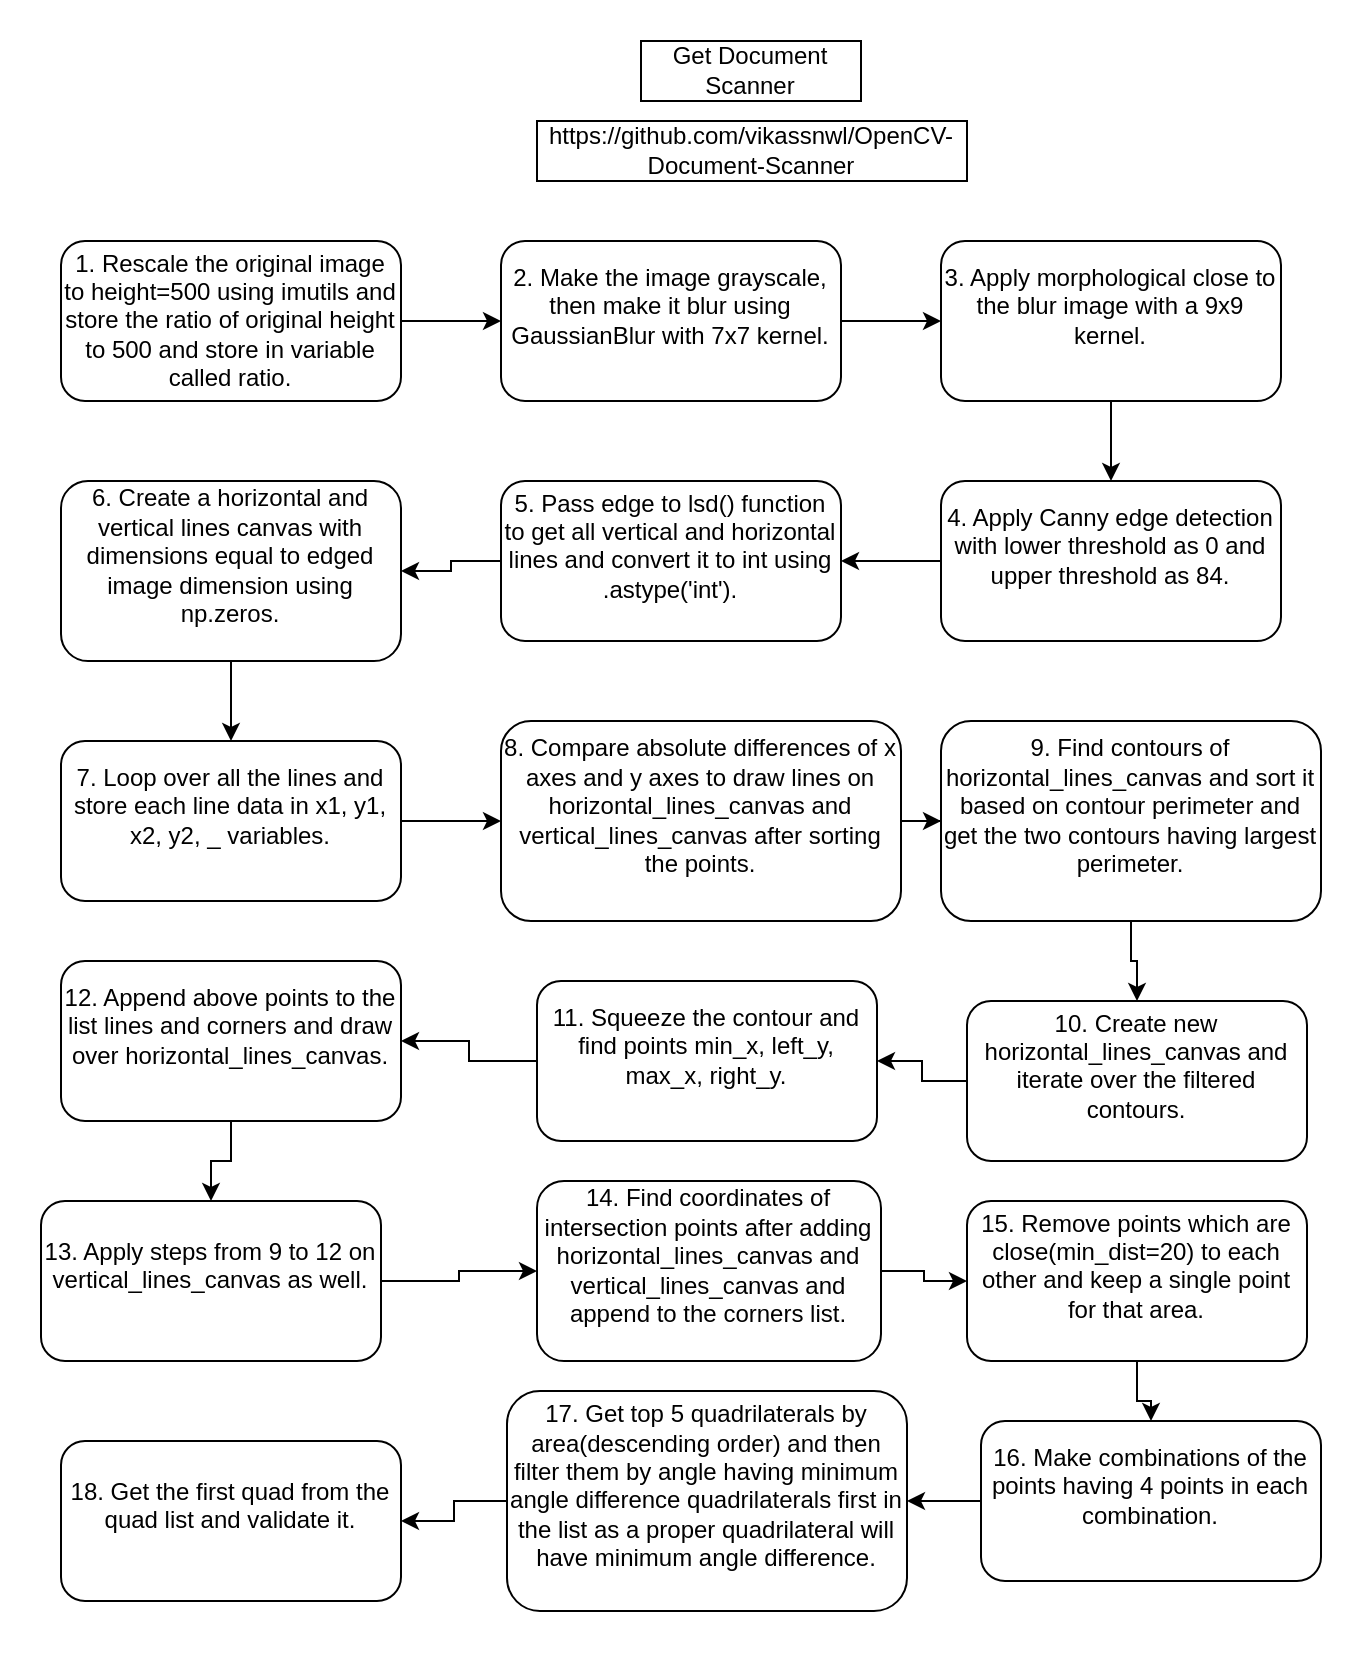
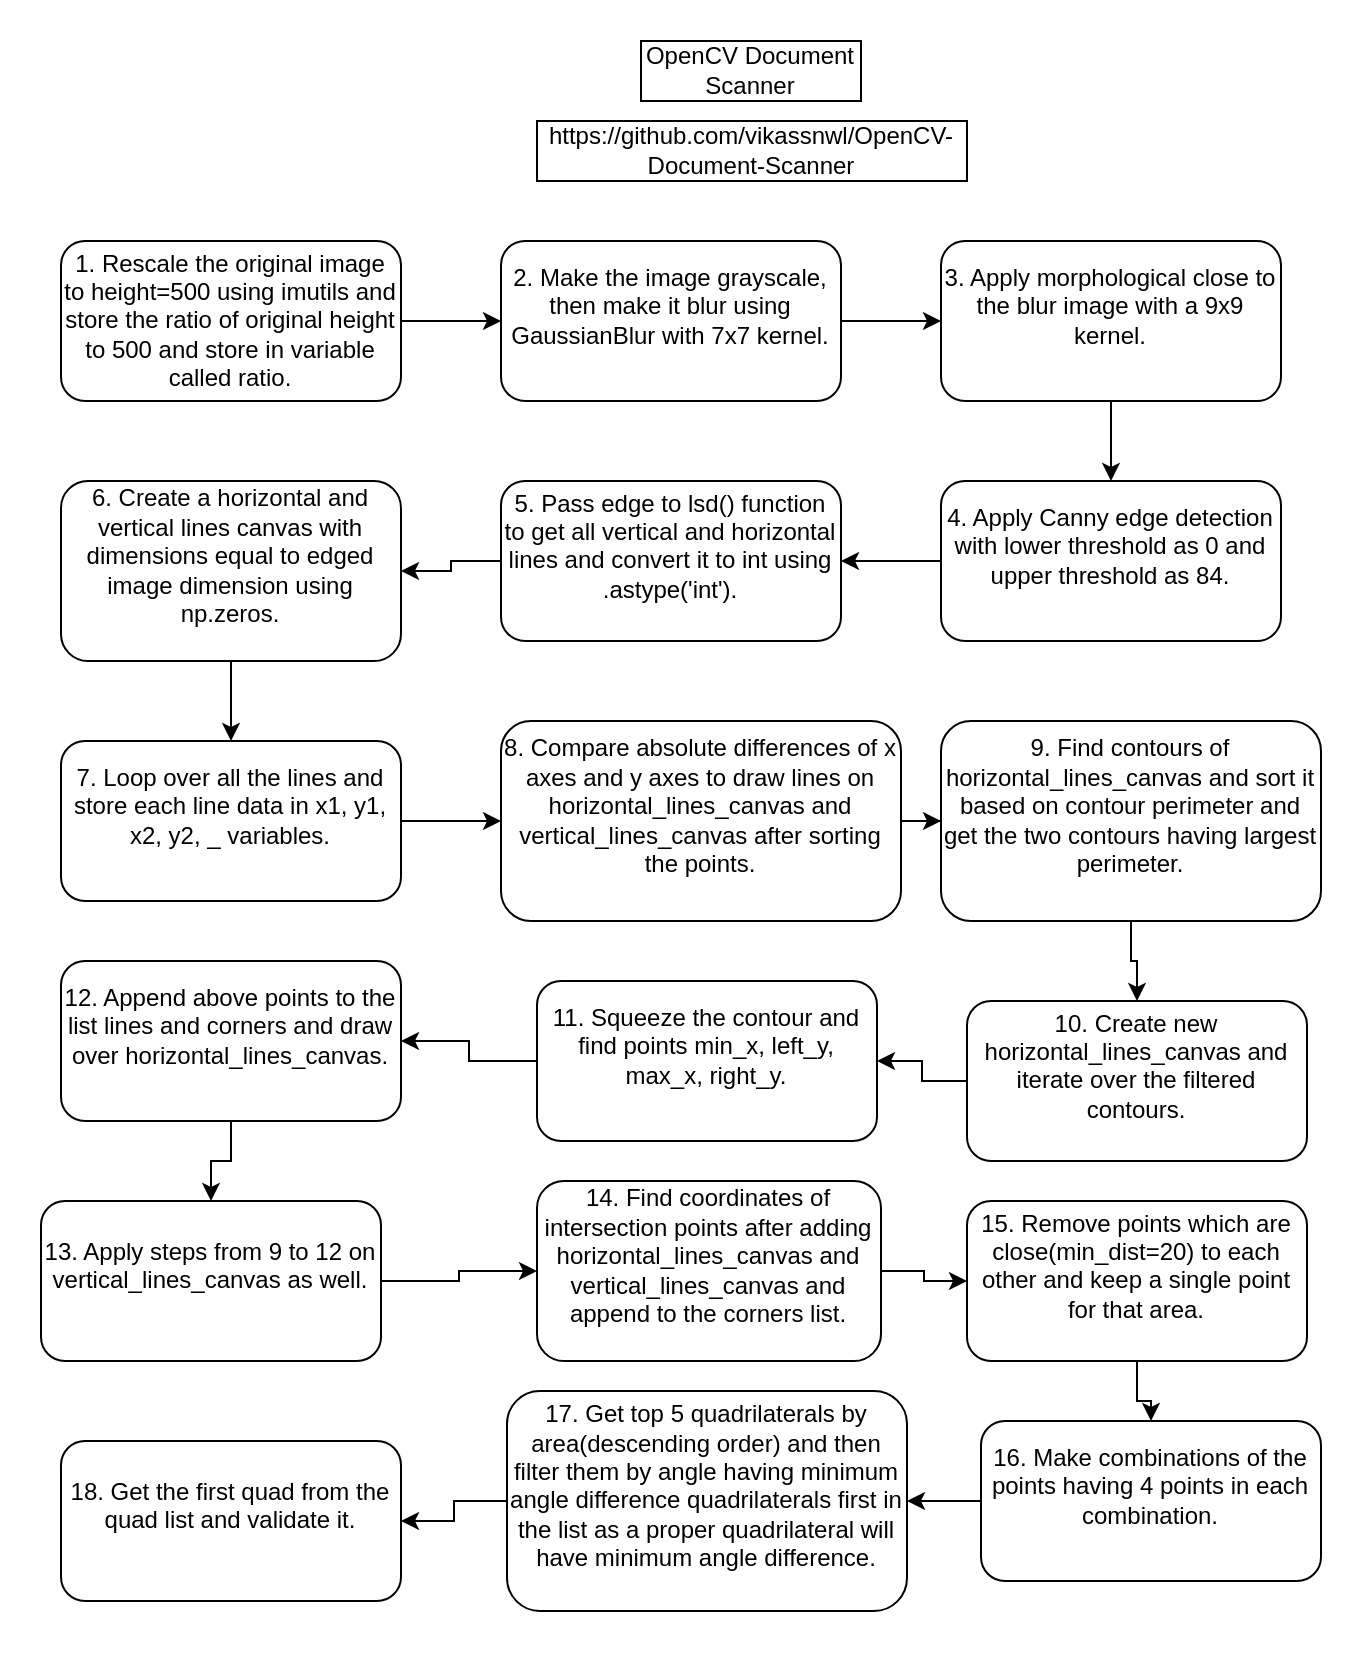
  <mxCell id="0" />
  <mxCell id="1" parent="0" />
- <mxCell id="2" value="Get Document Scanner" style="text;html=1;align=center;verticalAlign=middle;whiteSpace=wrap;rounded=0;strokeColor=default;" vertex="1" parent="1"><mxGeometry x="320" y="20" width="110" height="30" as="geometry" /></mxCell>
+ <mxCell id="2" value="OpenCV Document Scanner" style="text;html=1;align=center;verticalAlign=middle;whiteSpace=wrap;rounded=0;strokeColor=default;" vertex="1" parent="1"><mxGeometry x="320" y="20" width="110" height="30" as="geometry" /></mxCell>
  <mxCell id="3" value="https://github.com/vikassnwl/OpenCV-Document-Scanner" style="text;html=1;strokeColor=default;fillColor=none;align=center;verticalAlign=middle;whiteSpace=wrap;rounded=0;" vertex="1" parent="1"><mxGeometry x="268" y="60" width="215" height="30" as="geometry" /></mxCell>
  <mxCell id="4" value="" style="edgeStyle=orthogonalEdgeStyle;rounded=0;orthogonalLoop=1;jettySize=auto;html=1;" edge="1" parent="1" source="5" target="7"><mxGeometry relative="1" as="geometry" /></mxCell>
  <mxCell id="5" value="1. Rescale the original image to height=500 using imutils and store the ratio of original height to 500 and store in variable called ratio." style="rounded=1;whiteSpace=wrap;html=1;strokeColor=default;" vertex="1" parent="1"><mxGeometry x="30" y="120" width="170" height="80" as="geometry" /></mxCell>
  <mxCell id="6" value="" style="edgeStyle=orthogonalEdgeStyle;rounded=0;orthogonalLoop=1;jettySize=auto;html=1;" edge="1" parent="1" source="7" target="13"><mxGeometry relative="1" as="geometry" /></mxCell>
  <mxCell id="7" value="&lt;div&gt;2. Make the image grayscale, then make it blur using GaussianBlur with 7x7 kernel.&lt;/div&gt;&lt;div&gt;&lt;br&gt;&lt;/div&gt;" style="rounded=1;whiteSpace=wrap;html=1;strokeColor=default;" vertex="1" parent="1"><mxGeometry x="250" y="120" width="170" height="80" as="geometry" /></mxCell>
  <mxCell id="8" value="" style="edgeStyle=orthogonalEdgeStyle;rounded=0;orthogonalLoop=1;jettySize=auto;html=1;" edge="1" parent="1" source="9" target="21"><mxGeometry relative="1" as="geometry" /></mxCell>
  <mxCell id="9" value="&lt;div&gt;&lt;div&gt;7. Loop over all the lines and store each line data in x1, y1, x2, y2, _ variables.&lt;/div&gt;&lt;/div&gt;&lt;div&gt;&lt;br&gt;&lt;/div&gt;" style="rounded=1;whiteSpace=wrap;html=1;strokeColor=default;" vertex="1" parent="1"><mxGeometry x="30" y="370" width="170" height="80" as="geometry" /></mxCell>
  <mxCell id="10" value="" style="edgeStyle=orthogonalEdgeStyle;rounded=0;orthogonalLoop=1;jettySize=auto;html=1;" edge="1" parent="1" source="11" target="9"><mxGeometry relative="1" as="geometry" /></mxCell>
  <mxCell id="11" value="&lt;div&gt;&lt;div&gt;6. Create a horizontal and vertical lines canvas with dimensions equal to edged image dimension using np.zeros.&lt;/div&gt;&lt;/div&gt;&lt;div&gt;&lt;br&gt;&lt;/div&gt;" style="rounded=1;whiteSpace=wrap;html=1;strokeColor=default;" vertex="1" parent="1"><mxGeometry x="30" y="240" width="170" height="90" as="geometry" /></mxCell>
  <mxCell id="12" value="" style="edgeStyle=orthogonalEdgeStyle;rounded=0;orthogonalLoop=1;jettySize=auto;html=1;" edge="1" parent="1" source="13" target="15"><mxGeometry relative="1" as="geometry" /></mxCell>
  <mxCell id="13" value="&lt;div&gt;&lt;div&gt;3. Apply morphological close to the blur image with a 9x9 kernel.&lt;/div&gt;&lt;/div&gt;&lt;div&gt;&lt;br&gt;&lt;/div&gt;" style="rounded=1;whiteSpace=wrap;html=1;strokeColor=default;" vertex="1" parent="1"><mxGeometry x="470" y="120" width="170" height="80" as="geometry" /></mxCell>
  <mxCell id="14" value="" style="edgeStyle=orthogonalEdgeStyle;rounded=0;orthogonalLoop=1;jettySize=auto;html=1;" edge="1" parent="1" source="15" target="17"><mxGeometry relative="1" as="geometry" /></mxCell>
  <mxCell id="15" value="&lt;div&gt;&lt;div&gt;4. Apply Canny edge detection with lower threshold as 0 and upper threshold as 84.&lt;/div&gt;&lt;/div&gt;&lt;div&gt;&lt;br&gt;&lt;/div&gt;" style="rounded=1;whiteSpace=wrap;html=1;strokeColor=default;" vertex="1" parent="1"><mxGeometry x="470" y="240" width="170" height="80" as="geometry" /></mxCell>
  <mxCell id="16" value="" style="edgeStyle=orthogonalEdgeStyle;rounded=0;orthogonalLoop=1;jettySize=auto;html=1;" edge="1" parent="1" source="17" target="11"><mxGeometry relative="1" as="geometry" /></mxCell>
  <mxCell id="17" value="&lt;div&gt;&lt;div&gt;5. Pass edge to lsd() function to get all vertical and horizontal lines and convert it to int using .astype('int').&lt;/div&gt;&lt;/div&gt;&lt;div&gt;&lt;br&gt;&lt;/div&gt;" style="rounded=1;whiteSpace=wrap;html=1;strokeColor=default;" vertex="1" parent="1"><mxGeometry x="250" y="240" width="170" height="80" as="geometry" /></mxCell>
  <mxCell id="18" value="" style="edgeStyle=orthogonalEdgeStyle;rounded=0;orthogonalLoop=1;jettySize=auto;html=1;" edge="1" parent="1" source="19" target="36"><mxGeometry relative="1" as="geometry" /></mxCell>
  <mxCell id="19" value="&lt;div&gt;&lt;div&gt;&lt;div&gt;10. Create new horizontal_lines_canvas and iterate over the filtered contours.&lt;/div&gt;&lt;/div&gt;&lt;/div&gt;&lt;div&gt;&lt;br&gt;&lt;/div&gt;" style="rounded=1;whiteSpace=wrap;html=1;strokeColor=default;" vertex="1" parent="1"><mxGeometry x="483" y="500" width="170" height="80" as="geometry" /></mxCell>
  <mxCell id="20" value="" style="edgeStyle=orthogonalEdgeStyle;rounded=0;orthogonalLoop=1;jettySize=auto;html=1;" edge="1" parent="1" source="21" target="23"><mxGeometry relative="1" as="geometry" /></mxCell>
  <mxCell id="21" value="&lt;div&gt;&lt;div&gt;&lt;div&gt;8. Compare absolute differences of x axes and y axes to draw lines on horizontal_lines_canvas and vertical_lines_canvas after sorting the points.&lt;/div&gt;&lt;/div&gt;&lt;/div&gt;&lt;div&gt;&lt;br&gt;&lt;/div&gt;" style="rounded=1;whiteSpace=wrap;html=1;strokeColor=default;" vertex="1" parent="1"><mxGeometry x="250" y="360" width="200" height="100" as="geometry" /></mxCell>
  <mxCell id="22" value="" style="edgeStyle=orthogonalEdgeStyle;rounded=0;orthogonalLoop=1;jettySize=auto;html=1;" edge="1" parent="1" source="23" target="19"><mxGeometry relative="1" as="geometry" /></mxCell>
  <mxCell id="23" value="&lt;div&gt;&lt;div&gt;&lt;div&gt;9. Find contours of horizontal_lines_canvas and sort it based on contour perimeter and get the two contours having largest perimeter.&lt;/div&gt;&lt;/div&gt;&lt;/div&gt;&lt;div&gt;&lt;br&gt;&lt;/div&gt;" style="rounded=1;whiteSpace=wrap;html=1;strokeColor=default;" vertex="1" parent="1"><mxGeometry x="470" y="360" width="190" height="100" as="geometry" /></mxCell>
  <mxCell id="24" value="" style="edgeStyle=orthogonalEdgeStyle;rounded=0;orthogonalLoop=1;jettySize=auto;html=1;" edge="1" parent="1" source="25" target="27"><mxGeometry relative="1" as="geometry" /></mxCell>
  <mxCell id="25" value="&lt;div&gt;&lt;div&gt;&lt;div&gt;&lt;div&gt;15. Remove points which are close(min_dist=20) to each other and keep a single point for that area.&lt;/div&gt;&lt;/div&gt;&lt;/div&gt;&lt;/div&gt;&lt;div&gt;&lt;br&gt;&lt;/div&gt;" style="rounded=1;whiteSpace=wrap;html=1;strokeColor=default;" vertex="1" parent="1"><mxGeometry x="483" y="600" width="170" height="80" as="geometry" /></mxCell>
  <mxCell id="26" value="" style="edgeStyle=orthogonalEdgeStyle;rounded=0;orthogonalLoop=1;jettySize=auto;html=1;" edge="1" parent="1" source="27" target="29"><mxGeometry relative="1" as="geometry" /></mxCell>
  <mxCell id="27" value="&lt;div&gt;&lt;div&gt;&lt;div&gt;&lt;div&gt;16. Make combinations of the points having 4 points in each combination.&lt;/div&gt;&lt;/div&gt;&lt;/div&gt;&lt;/div&gt;&lt;div&gt;&lt;br&gt;&lt;/div&gt;" style="rounded=1;whiteSpace=wrap;html=1;strokeColor=default;" vertex="1" parent="1"><mxGeometry x="490" y="710" width="170" height="80" as="geometry" /></mxCell>
  <mxCell id="28" value="" style="edgeStyle=orthogonalEdgeStyle;rounded=0;orthogonalLoop=1;jettySize=auto;html=1;" edge="1" parent="1" source="29" target="30"><mxGeometry relative="1" as="geometry" /></mxCell>
  <mxCell id="29" value="&lt;div&gt;&lt;div&gt;&lt;div&gt;&lt;div&gt;17. Get top 5 quadrilaterals by area(descending order) and then filter them by angle having minimum angle difference quadrilaterals first in the list as a proper quadrilateral will have minimum angle difference.&lt;/div&gt;&lt;/div&gt;&lt;/div&gt;&lt;/div&gt;&lt;div&gt;&lt;br&gt;&lt;/div&gt;" style="rounded=1;whiteSpace=wrap;html=1;strokeColor=default;" vertex="1" parent="1"><mxGeometry x="253" y="695" width="200" height="110" as="geometry" /></mxCell>
  <mxCell id="30" value="&lt;div&gt;&lt;div&gt;&lt;div&gt;&lt;div&gt;18. Get the first quad from the quad list and validate it.&lt;/div&gt;&lt;/div&gt;&lt;/div&gt;&lt;/div&gt;&lt;div&gt;&lt;br&gt;&lt;/div&gt;" style="rounded=1;whiteSpace=wrap;html=1;strokeColor=default;" vertex="1" parent="1"><mxGeometry x="30" y="720" width="170" height="80" as="geometry" /></mxCell>
  <mxCell id="31" value="" style="edgeStyle=orthogonalEdgeStyle;rounded=0;orthogonalLoop=1;jettySize=auto;html=1;" edge="1" parent="1" source="32" target="25"><mxGeometry relative="1" as="geometry" /></mxCell>
  <mxCell id="32" value="&lt;div&gt;&lt;div&gt;&lt;div&gt;&lt;div&gt;14. Find coordinates of intersection points after adding horizontal_lines_canvas and vertical_lines_canvas and append to the corners list.&lt;/div&gt;&lt;/div&gt;&lt;/div&gt;&lt;/div&gt;&lt;div&gt;&lt;br&gt;&lt;/div&gt;" style="rounded=1;whiteSpace=wrap;html=1;strokeColor=default;" vertex="1" parent="1"><mxGeometry x="268" y="590" width="172" height="90" as="geometry" /></mxCell>
  <mxCell id="33" value="" style="edgeStyle=orthogonalEdgeStyle;rounded=0;orthogonalLoop=1;jettySize=auto;html=1;" edge="1" parent="1" source="34" target="32"><mxGeometry relative="1" as="geometry" /></mxCell>
  <mxCell id="34" value="&lt;div&gt;&lt;div&gt;&lt;div&gt;&lt;div&gt;13. Apply steps from 9 to 12 on vertical_lines_canvas as well.&lt;/div&gt;&lt;/div&gt;&lt;/div&gt;&lt;/div&gt;&lt;div&gt;&lt;br&gt;&lt;/div&gt;" style="rounded=1;whiteSpace=wrap;html=1;strokeColor=default;" vertex="1" parent="1"><mxGeometry x="20" y="600" width="170" height="80" as="geometry" /></mxCell>
  <mxCell id="35" value="" style="edgeStyle=orthogonalEdgeStyle;rounded=0;orthogonalLoop=1;jettySize=auto;html=1;" edge="1" parent="1" source="36" target="38"><mxGeometry relative="1" as="geometry" /></mxCell>
  <mxCell id="36" value="&lt;div&gt;&lt;div&gt;&lt;div&gt;&lt;div&gt;11. Squeeze the contour and find points min_x, left_y, max_x, right_y.&lt;/div&gt;&lt;/div&gt;&lt;/div&gt;&lt;/div&gt;&lt;div&gt;&lt;br&gt;&lt;/div&gt;" style="rounded=1;whiteSpace=wrap;html=1;strokeColor=default;" vertex="1" parent="1"><mxGeometry x="268" y="490" width="170" height="80" as="geometry" /></mxCell>
  <mxCell id="37" value="" style="edgeStyle=orthogonalEdgeStyle;rounded=0;orthogonalLoop=1;jettySize=auto;html=1;" edge="1" parent="1" source="38" target="34"><mxGeometry relative="1" as="geometry" /></mxCell>
  <mxCell id="38" value="&lt;div&gt;&lt;div&gt;&lt;div&gt;&lt;div&gt;12. Append above points to the list lines and corners and draw over horizontal_lines_canvas.&lt;/div&gt;&lt;/div&gt;&lt;/div&gt;&lt;/div&gt;&lt;div&gt;&lt;br&gt;&lt;/div&gt;" style="rounded=1;whiteSpace=wrap;html=1;strokeColor=default;" vertex="1" parent="1"><mxGeometry x="30" y="480" width="170" height="80" as="geometry" /></mxCell>
